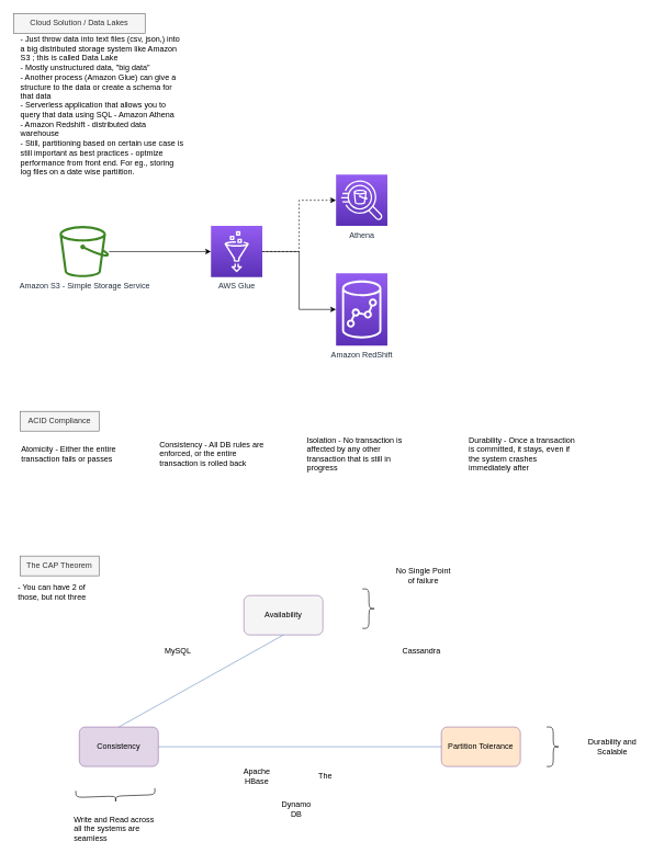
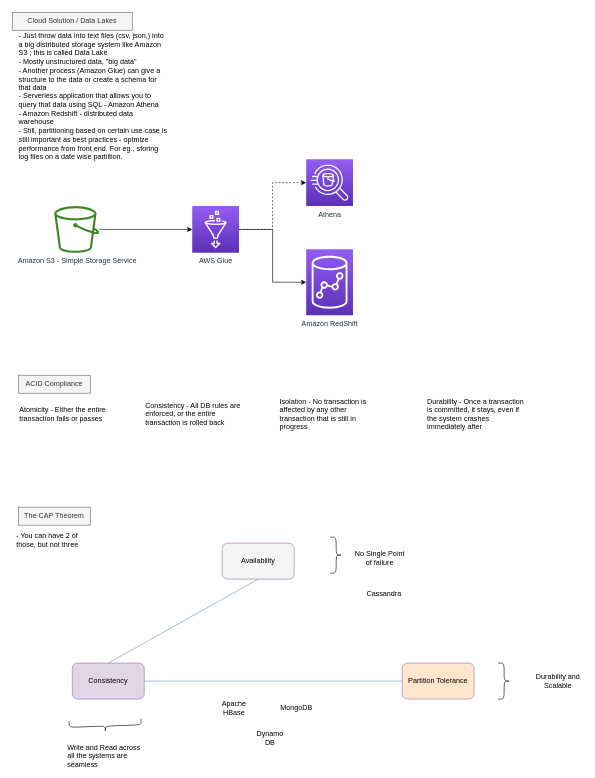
  <mxCell id="0" />
  <mxCell id="1" parent="0" />
  <mxCell id="2" value="Cloud Solution / Data Lakes" style="text;strokeColor=#666666;align=center;fillColor=#f5f5f5;html=1;verticalAlign=middle;whiteSpace=wrap;rounded=0;fontColor=#333333;" vertex="1" parent="1"><mxGeometry x="20" y="20" width="200" height="30" as="geometry" /></mxCell>
  <mxCell id="3" value="&lt;div style=&quot;text-align: left;&quot;&gt;&lt;span style=&quot;background-color: initial;&quot;&gt;- Just throw data into text files (csv, json,) into a big distributed storage system like Amazon S3 ; this is called Data Lake&lt;/span&gt;&lt;/div&gt;&lt;div style=&quot;text-align: left;&quot;&gt;&lt;span style=&quot;background-color: initial;&quot;&gt;- Mostly unstructured data, &quot;big data&quot;&amp;nbsp;&lt;/span&gt;&lt;/div&gt;&lt;div style=&quot;text-align: left;&quot;&gt;&lt;span style=&quot;background-color: initial;&quot;&gt;- Another process (Amazon Glue) can give a structure to the data or create a schema for that data&lt;/span&gt;&lt;/div&gt;&lt;div style=&quot;text-align: left;&quot;&gt;&lt;span style=&quot;background-color: initial;&quot;&gt;- Serverless application that allows you to query that data using SQL - Amazon Athena&lt;/span&gt;&lt;/div&gt;&lt;div style=&quot;text-align: left;&quot;&gt;&lt;span style=&quot;background-color: initial;&quot;&gt;- Amazon Redshift - distributed data warehouse&amp;nbsp;&lt;/span&gt;&lt;/div&gt;&lt;div style=&quot;text-align: left;&quot;&gt;&lt;span style=&quot;background-color: initial;&quot;&gt;- Still, partitioning based on certain use case is still important as best practices - optmize performance from front end. For eg., storing log files on a date wise partiition.&lt;/span&gt;&lt;/div&gt;" style="text;strokeColor=none;align=center;fillColor=none;html=1;verticalAlign=middle;whiteSpace=wrap;rounded=0;" vertex="1" parent="1"><mxGeometry x="30" y="65" width="250" height="190" as="geometry" /></mxCell>
  <mxCell id="4" style="edgeStyle=orthogonalEdgeStyle;rounded=0;orthogonalLoop=1;jettySize=auto;html=1;" edge="1" parent="1" source="5" target="10"><mxGeometry relative="1" as="geometry" /></mxCell>
  <mxCell id="5" value="Amazon S3 - Simple Storage Service" style="sketch=0;outlineConnect=0;fontColor=#232F3E;gradientColor=none;fillColor=#3F8624;strokeColor=none;dashed=0;verticalLabelPosition=bottom;verticalAlign=top;align=center;html=1;fontSize=12;fontStyle=0;aspect=fixed;pointerEvents=1;shape=mxgraph.aws4.bucket;" vertex="1" parent="1"><mxGeometry x="90" y="343" width="75" height="78" as="geometry" /></mxCell>
  <mxCell id="6" value="Athena" style="sketch=0;points=[[0,0,0],[0.25,0,0],[0.5,0,0],[0.75,0,0],[1,0,0],[0,1,0],[0.25,1,0],[0.5,1,0],[0.75,1,0],[1,1,0],[0,0.25,0],[0,0.5,0],[0,0.75,0],[1,0.25,0],[1,0.5,0],[1,0.75,0]];outlineConnect=0;fontColor=#232F3E;gradientColor=#945DF2;gradientDirection=north;fillColor=#5A30B5;strokeColor=#ffffff;dashed=0;verticalLabelPosition=bottom;verticalAlign=top;align=center;html=1;fontSize=12;fontStyle=0;aspect=fixed;shape=mxgraph.aws4.resourceIcon;resIcon=mxgraph.aws4.athena;" vertex="1" parent="1"><mxGeometry x="510" y="265" width="78" height="78" as="geometry" /></mxCell>
  <mxCell id="7" value="Amazon RedShift" style="sketch=0;points=[[0,0,0],[0.25,0,0],[0.5,0,0],[0.75,0,0],[1,0,0],[0,1,0],[0.25,1,0],[0.5,1,0],[0.75,1,0],[1,1,0],[0,0.25,0],[0,0.5,0],[0,0.75,0],[1,0.25,0],[1,0.5,0],[1,0.75,0]];outlineConnect=0;fontColor=#232F3E;gradientColor=#945DF2;gradientDirection=north;fillColor=#5A30B5;strokeColor=#ffffff;dashed=0;verticalLabelPosition=bottom;verticalAlign=top;align=center;html=1;fontSize=12;fontStyle=0;aspect=fixed;shape=mxgraph.aws4.resourceIcon;resIcon=mxgraph.aws4.redshift;" vertex="1" parent="1"><mxGeometry x="510" y="415" width="78" height="110" as="geometry" /></mxCell>
  <mxCell id="8" style="edgeStyle=orthogonalEdgeStyle;rounded=0;orthogonalLoop=1;jettySize=auto;html=1;dashed=1;" edge="1" parent="1" source="10" target="6"><mxGeometry relative="1" as="geometry" /></mxCell>
  <mxCell id="9" style="edgeStyle=orthogonalEdgeStyle;rounded=0;orthogonalLoop=1;jettySize=auto;html=1;" edge="1" parent="1" source="10" target="7"><mxGeometry relative="1" as="geometry" /></mxCell>
  <mxCell id="10" value="AWS Glue" style="sketch=0;points=[[0,0,0],[0.25,0,0],[0.5,0,0],[0.75,0,0],[1,0,0],[0,1,0],[0.25,1,0],[0.5,1,0],[0.75,1,0],[1,1,0],[0,0.25,0],[0,0.5,0],[0,0.75,0],[1,0.25,0],[1,0.5,0],[1,0.75,0]];outlineConnect=0;fontColor=#232F3E;gradientColor=#945DF2;gradientDirection=north;fillColor=#5A30B5;strokeColor=#ffffff;dashed=0;verticalLabelPosition=bottom;verticalAlign=top;align=center;html=1;fontSize=12;fontStyle=0;aspect=fixed;shape=mxgraph.aws4.resourceIcon;resIcon=mxgraph.aws4.glue;" vertex="1" parent="1"><mxGeometry x="320" y="343" width="78" height="78" as="geometry" /></mxCell>
  <mxCell id="11" value="ACID Compliance" style="text;strokeColor=#666666;align=center;fillColor=#f5f5f5;html=1;verticalAlign=middle;whiteSpace=wrap;rounded=0;fontColor=#333333;" vertex="1" parent="1"><mxGeometry x="30" y="625" width="120" height="30" as="geometry" /></mxCell>
  <mxCell id="12" value="Atomicity - Either the entire transaction fails or passes" style="text;strokeColor=none;align=left;fillColor=none;html=1;verticalAlign=middle;whiteSpace=wrap;rounded=0;" vertex="1" parent="1"><mxGeometry x="30" y="675" width="170" height="30" as="geometry" /></mxCell>
  <mxCell id="13" value="Consistency - All DB rules are enforced, or the entire transaction is rolled back" style="text;strokeColor=none;align=left;fillColor=none;html=1;verticalAlign=middle;whiteSpace=wrap;rounded=0;" vertex="1" parent="1"><mxGeometry x="240" y="675" width="170" height="30" as="geometry" /></mxCell>
  <mxCell id="14" value="Isolation - No transaction is affected by any other transaction that is still in progress" style="text;strokeColor=none;align=left;fillColor=none;html=1;verticalAlign=middle;whiteSpace=wrap;rounded=0;" vertex="1" parent="1"><mxGeometry x="464" y="675" width="170" height="30" as="geometry" /></mxCell>
  <mxCell id="15" value="Durability - Once a transaction is committed, it stays, even if the system crashes immediately after" style="text;strokeColor=none;align=left;fillColor=none;html=1;verticalAlign=middle;whiteSpace=wrap;rounded=0;" vertex="1" parent="1"><mxGeometry x="710" y="675" width="170" height="30" as="geometry" /></mxCell>
  <mxCell id="16" value="The CAP Theorem" style="text;strokeColor=#666666;align=center;fillColor=#f5f5f5;html=1;verticalAlign=middle;whiteSpace=wrap;rounded=0;fontColor=#333333;" vertex="1" parent="1"><mxGeometry x="30" y="845" width="120" height="30" as="geometry" /></mxCell>
  <mxCell id="17" value="Availability" style="rounded=1;whiteSpace=wrap;html=1;fillColor=#f5f5f5;strokeColor=#9673a6;" vertex="1" parent="1"><mxGeometry x="370" y="905" width="120" height="60" as="geometry" /></mxCell>
  <mxCell id="18" value="Consistency" style="rounded=1;whiteSpace=wrap;html=1;fillColor=#e1d5e7;strokeColor=#9673a6;" vertex="1" parent="1"><mxGeometry x="120" y="1105" width="120" height="60" as="geometry" /></mxCell>
  <mxCell id="19" value="Partition Tolerance" style="rounded=1;whiteSpace=wrap;html=1;fillColor=#ffe6cc;strokeColor=#9673a6;" vertex="1" parent="1"><mxGeometry x="670" y="1105" width="120" height="60" as="geometry" /></mxCell>
  <mxCell id="20" value="" style="endArrow=none;html=1;rounded=0;exitX=0.5;exitY=0;exitDx=0;exitDy=0;fillColor=#dae8fc;strokeColor=#6c8ebf;" edge="1" parent="1" source="18"><mxGeometry width="50" height="50" relative="1" as="geometry"><mxPoint x="380" y="1015" as="sourcePoint" /><mxPoint x="430" y="965" as="targetPoint" /></mxGeometry></mxCell>
  <mxCell id="21" value="" style="endArrow=none;html=1;rounded=0;exitX=1;exitY=0.5;exitDx=0;exitDy=0;entryX=0;entryY=0.5;entryDx=0;entryDy=0;fillColor=#dae8fc;strokeColor=#6c8ebf;" edge="1" parent="1" source="18" target="19"><mxGeometry width="50" height="50" relative="1" as="geometry"><mxPoint x="280" y="1155" as="sourcePoint" /><mxPoint x="530" y="1015" as="targetPoint" /></mxGeometry></mxCell>
- <mxCell id="22" value="MySQL" style="text;strokeColor=none;align=center;fillColor=none;html=1;verticalAlign=middle;whiteSpace=wrap;rounded=0;" vertex="1" parent="1"><mxGeometry x="240" y="975" width="60" height="30" as="geometry" /></mxCell>
  <mxCell id="23" value="Cassandra" style="text;strokeColor=none;align=center;fillColor=none;html=1;verticalAlign=middle;whiteSpace=wrap;rounded=0;" vertex="1" parent="1"><mxGeometry x="610" y="975" width="60" height="30" as="geometry" /></mxCell>
  <mxCell id="24" value="Apache HBase" style="text;strokeColor=none;align=center;fillColor=none;html=1;verticalAlign=middle;whiteSpace=wrap;rounded=0;" vertex="1" parent="1"><mxGeometry x="360" y="1165" width="60" height="30" as="geometry" /></mxCell>
- <mxCell id="25" value="The" style="text;strokeColor=none;align=center;fillColor=none;html=1;verticalAlign=middle;whiteSpace=wrap;rounded=0;" vertex="1" parent="1"><mxGeometry x="464" y="1165" width="60" height="30" as="geometry" /></mxCell>
+ <mxCell id="25" value="MongoDB" style="text;strokeColor=none;align=center;fillColor=none;html=1;verticalAlign=middle;whiteSpace=wrap;rounded=0;" vertex="1" parent="1"><mxGeometry x="464" y="1165" width="60" height="30" as="geometry" /></mxCell>
  <mxCell id="26" value="Dynamo DB" style="text;strokeColor=none;align=center;fillColor=none;html=1;verticalAlign=middle;whiteSpace=wrap;rounded=0;" vertex="1" parent="1"><mxGeometry x="420" y="1215" width="60" height="30" as="geometry" /></mxCell>
  <mxCell id="27" value="" style="shape=curlyBracket;whiteSpace=wrap;html=1;rounded=1;flipH=1;labelPosition=right;verticalLabelPosition=middle;align=left;verticalAlign=middle;" vertex="1" parent="1"><mxGeometry x="830" y="1105" width="20" height="60" as="geometry" /></mxCell>
  <mxCell id="28" value="Durability and Scalable" style="text;strokeColor=none;align=center;fillColor=none;html=1;verticalAlign=middle;whiteSpace=wrap;rounded=0;" vertex="1" parent="1"><mxGeometry x="890" y="1120" width="80" height="30" as="geometry" /></mxCell>
  <mxCell id="29" value="- You can have 2 of those, but not three" style="text;strokeColor=none;align=left;fillColor=none;html=1;verticalAlign=middle;whiteSpace=wrap;rounded=0;" vertex="1" parent="1"><mxGeometry x="25" y="885" width="140" height="30" as="geometry" /></mxCell>
  <mxCell id="30" value="" style="shape=curlyBracket;whiteSpace=wrap;html=1;rounded=1;flipH=1;labelPosition=right;verticalLabelPosition=middle;align=left;verticalAlign=middle;rotation=88;" vertex="1" parent="1"><mxGeometry x="165" y="1150" width="20" height="120" as="geometry" /></mxCell>
  <mxCell id="31" value="Write and Read across all the systems are seamless" style="text;strokeColor=none;align=left;fillColor=none;html=1;verticalAlign=middle;whiteSpace=wrap;rounded=0;" vertex="1" parent="1"><mxGeometry x="110" y="1245" width="130" height="30" as="geometry" /></mxCell>
  <mxCell id="32" value="" style="shape=curlyBracket;whiteSpace=wrap;html=1;rounded=1;flipH=1;labelPosition=right;verticalLabelPosition=middle;align=left;verticalAlign=middle;" vertex="1" parent="1"><mxGeometry x="550" y="895" width="20" height="60" as="geometry" /></mxCell>
- <mxCell id="33" value="No Single Point of failure" style="text;strokeColor=none;align=center;fillColor=none;html=1;verticalAlign=middle;whiteSpace=wrap;rounded=0;" vertex="1" parent="1"><mxGeometry x="598" y="860" width="90" height="30" as="geometry" /></mxCell>
+ <mxCell id="33" value="No Single Point of failure" style="text;strokeColor=none;align=center;fillColor=none;html=1;verticalAlign=middle;whiteSpace=wrap;rounded=0;" vertex="1" parent="1"><mxGeometry x="588" y="915" width="90" height="30" as="geometry" /></mxCell>
